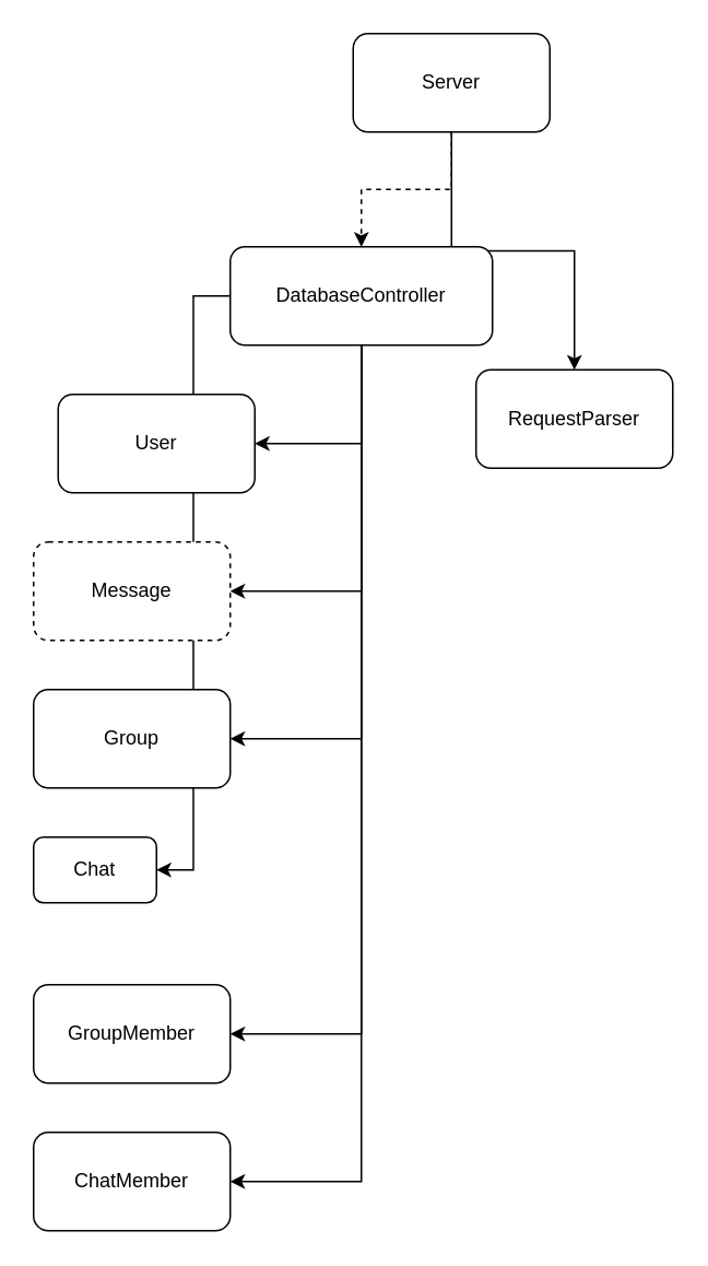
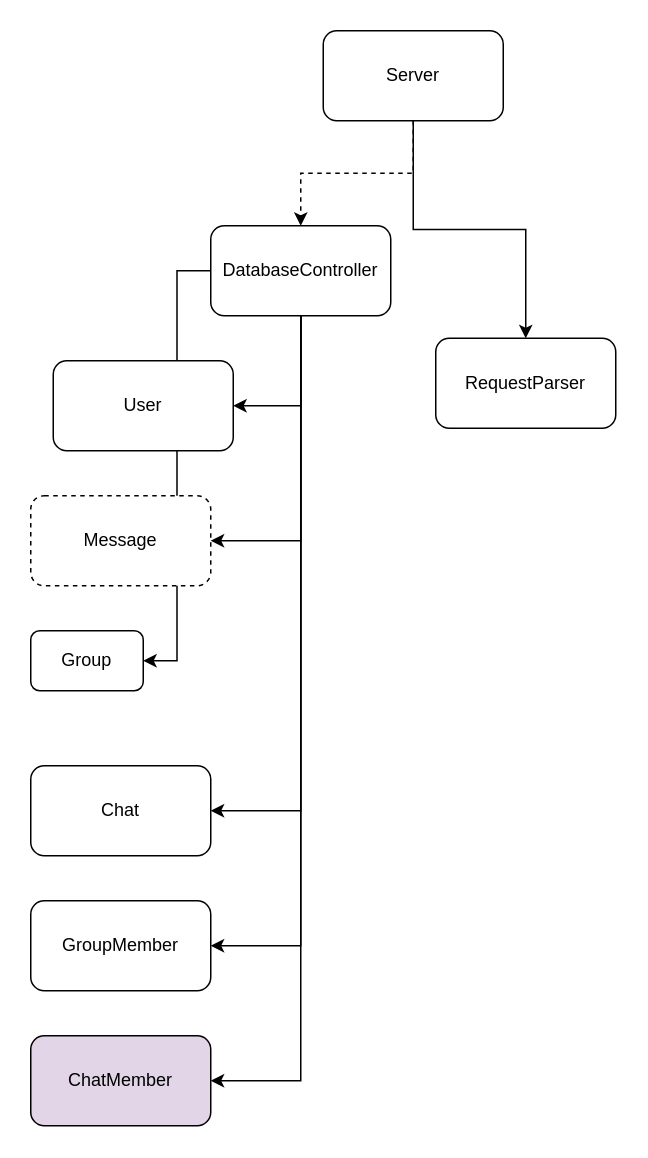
  <mxCell id="0" />
  <mxCell id="1" parent="0" />
  <mxCell id="2" value="" style="edgeStyle=orthogonalEdgeStyle;rounded=0;orthogonalLoop=1;jettySize=auto;html=1;" parent="1" source="4" target="5" edge="1"><mxGeometry relative="1" as="geometry" /></mxCell>
  <mxCell id="3" style="edgeStyle=orthogonalEdgeStyle;rounded=0;orthogonalLoop=1;jettySize=auto;html=1;exitX=0.5;exitY=1;exitDx=0;exitDy=0;dashed=1;" parent="1" source="4" target="12" edge="1"><mxGeometry relative="1" as="geometry" /></mxCell>
  <mxCell id="4" value="Server" style="rounded=1;whiteSpace=wrap;html=1;" parent="1" vertex="1"><mxGeometry x="215" y="20" width="120" height="60" as="geometry" /></mxCell>
  <mxCell id="5" value="RequestParser" style="rounded=1;whiteSpace=wrap;html=1;" parent="1" vertex="1"><mxGeometry x="290" y="225" width="120" height="60" as="geometry" /></mxCell>
  <mxCell id="6" style="edgeStyle=orthogonalEdgeStyle;rounded=0;orthogonalLoop=1;jettySize=auto;html=1;exitX=0.5;exitY=1;exitDx=0;exitDy=0;entryX=1;entryY=0.5;entryDx=0;entryDy=0;" parent="1" source="12" target="13" edge="1"><mxGeometry relative="1" as="geometry" /></mxCell>
  <mxCell id="7" style="edgeStyle=orthogonalEdgeStyle;rounded=0;orthogonalLoop=1;jettySize=auto;html=1;entryX=1;entryY=0.5;entryDx=0;entryDy=0;" parent="1" source="12" target="14" edge="1"><mxGeometry relative="1" as="geometry" /></mxCell>
  <mxCell id="8" style="edgeStyle=orthogonalEdgeStyle;rounded=0;orthogonalLoop=1;jettySize=auto;html=1;entryX=1;entryY=0.5;entryDx=0;entryDy=0;" parent="1" source="12" target="15" edge="1"><mxGeometry relative="1" as="geometry" /></mxCell>
  <mxCell id="9" style="edgeStyle=orthogonalEdgeStyle;rounded=0;orthogonalLoop=1;jettySize=auto;html=1;entryX=1;entryY=0.5;entryDx=0;entryDy=0;" parent="1" source="12" target="16" edge="1"><mxGeometry relative="1" as="geometry" /></mxCell>
  <mxCell id="10" style="edgeStyle=orthogonalEdgeStyle;rounded=0;orthogonalLoop=1;jettySize=auto;html=1;entryX=1;entryY=0.5;entryDx=0;entryDy=0;" parent="1" source="12" target="17" edge="1"><mxGeometry relative="1" as="geometry" /></mxCell>
  <mxCell id="11" style="edgeStyle=orthogonalEdgeStyle;rounded=0;orthogonalLoop=1;jettySize=auto;html=1;entryX=1;entryY=0.5;entryDx=0;entryDy=0;" parent="1" source="12" target="18" edge="1"><mxGeometry relative="1" as="geometry" /></mxCell>
- <mxCell id="12" value="DatabaseController" style="rounded=1;whiteSpace=wrap;html=1;" parent="1" vertex="1"><mxGeometry x="140" y="150" width="160" height="60" as="geometry" /></mxCell>
+ <mxCell id="12" value="DatabaseController" style="rounded=1;whiteSpace=wrap;html=1;" parent="1" vertex="1"><mxGeometry x="140" y="150" width="120" height="60" as="geometry" /></mxCell>
  <mxCell id="13" value="User" style="rounded=1;whiteSpace=wrap;html=1;" parent="1" vertex="1"><mxGeometry x="35" y="240" width="120" height="60" as="geometry" /></mxCell>
  <mxCell id="14" value="Message" style="rounded=1;whiteSpace=wrap;html=1;dashed=1;" parent="1" vertex="1"><mxGeometry x="20" y="330" width="120" height="60" as="geometry" /></mxCell>
- <mxCell id="15" value="Group" style="rounded=1;whiteSpace=wrap;html=1;" parent="1" vertex="1"><mxGeometry x="20" y="420" width="120" height="60" as="geometry" /></mxCell>
- <mxCell id="16" value="Chat" style="rounded=1;whiteSpace=wrap;html=1;" parent="1" vertex="1"><mxGeometry x="20" y="510" width="75" height="40" as="geometry" /></mxCell>
+ <mxCell id="15" value="Group" style="rounded=1;whiteSpace=wrap;html=1;" parent="1" vertex="1"><mxGeometry x="20" y="420" width="75" height="40" as="geometry" /></mxCell>
+ <mxCell id="16" value="Chat" style="rounded=1;whiteSpace=wrap;html=1;" parent="1" vertex="1"><mxGeometry x="20" y="510" width="120" height="60" as="geometry" /></mxCell>
  <mxCell id="17" value="GroupMember" style="rounded=1;whiteSpace=wrap;html=1;" parent="1" vertex="1"><mxGeometry x="20" y="600" width="120" height="60" as="geometry" /></mxCell>
- <mxCell id="18" value="ChatMember" style="rounded=1;whiteSpace=wrap;html=1;" parent="1" vertex="1"><mxGeometry x="20" y="690" width="120" height="60" as="geometry" /></mxCell>
+ <mxCell id="18" value="ChatMember" style="rounded=1;whiteSpace=wrap;html=1;fillColor=#e1d5e7;" parent="1" vertex="1"><mxGeometry x="20" y="690" width="120" height="60" as="geometry" /></mxCell>
